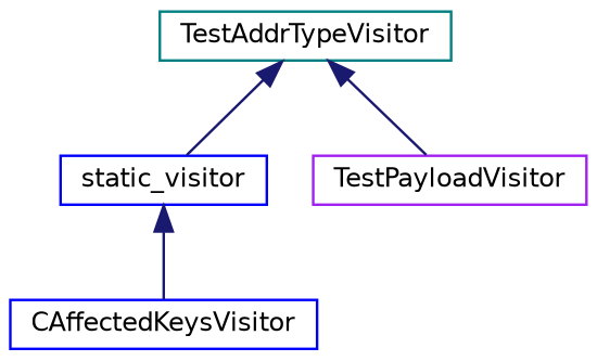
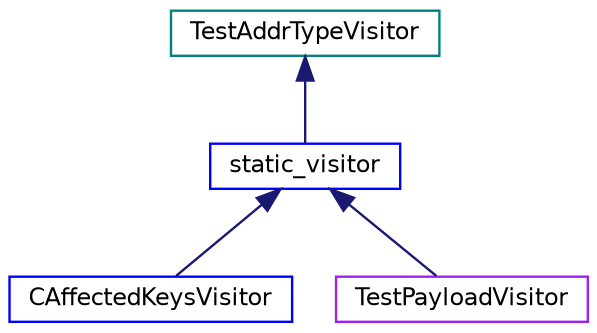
  digraph {
    rankdir=TB
    node [color=blue fillcolor=white fontname=Helvetica fontsize=10 shape=record style=filled]
    edge [color=midnightblue dir=back fontname=Helvetica fontsize=10 labelfontname=Helvetica labelfontsize=10 style=solid]
    n1 [height=0.2 label=static_visitor width=0.4]
    n2 [height=0.2 label=CAffectedKeysVisitor width=0.4]
    n3 [color=purple height=0.2 label=TestPayloadVisitor width=0.4]
    n4 [color=teal height=0.2 label=TestAddrTypeVisitor width=0.4]
    n1 -> n2
-   n4 -> n3
+   n1 -> n3
    n4 -> n1
  }
